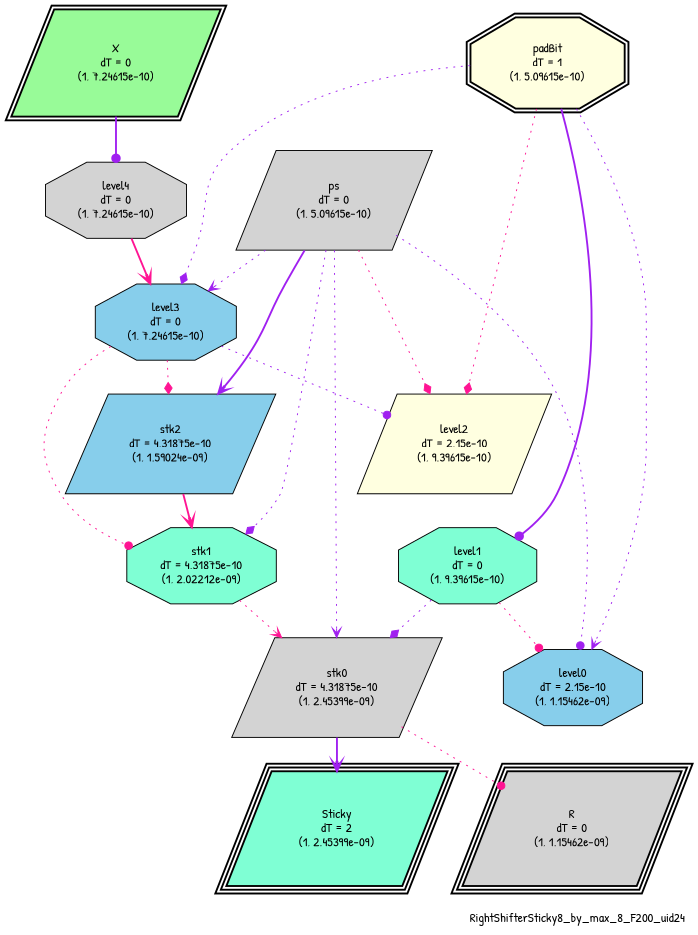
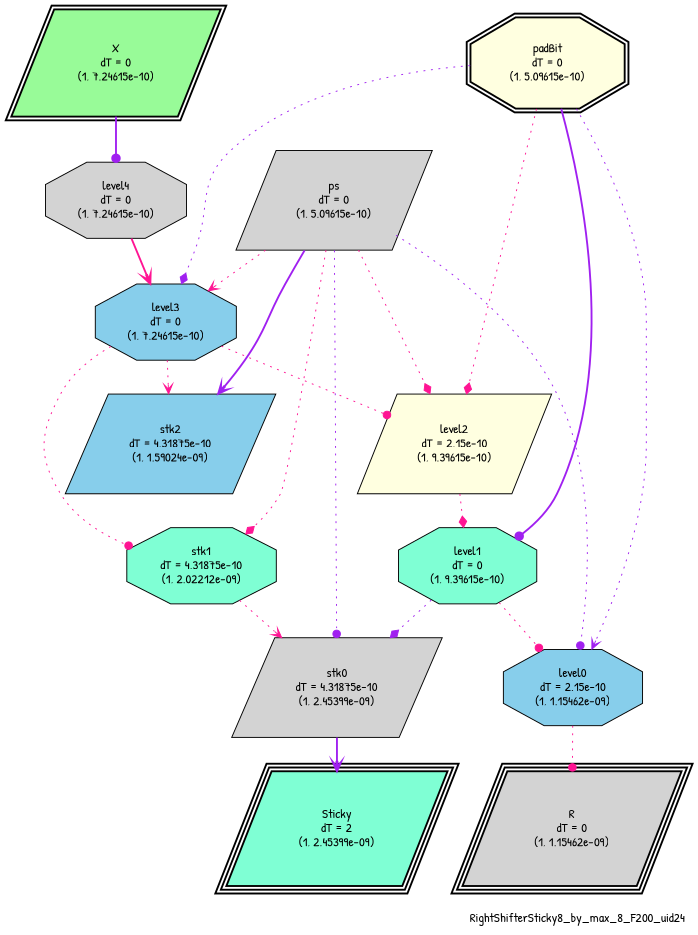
  digraph {
    fontname="Patrick Hand"
    label=RightShifterSticky8_by_max_8_F200_uid24
    labeljust=right
    labelloc=bottom
    nodesep=0.25
    ranksep=0.5
    node [color=black fillcolor=lightgrey fontname="Patrick Hand" peripheries=1 shape=parallelogram style=filled]
    edge [arrowhead=vee arrowsize=1.0 arrowtail=normal color=purple dir=forward fontname="Patrick Hand" style=dotted]
    n1 [fillcolor=palegreen label="X\ndT = 0\n(1, 7.24615e-10)" peripheries=2 style="bold, filled,filled"]
-   n2 [fillcolor=lightyellow label="padBit\ndT = 1\n(1, 5.09615e-10)" peripheries=2 shape=octagon style="bold, filled,filled"]
+   n2 [fillcolor=lightyellow label="padBit\ndT = 0\n(1, 5.09615e-10)" peripheries=2 shape=octagon style="bold, filled,filled"]
    n3 [label="R\ndT = 0\n(1, 1.15462e-09)" peripheries=3 style="bold, filled,filled"]
    n4 [fillcolor=aquamarine label="Sticky\ndT = 2\n(1, 2.45399e-09)" peripheries=3 style="bold, filled,filled"]
    n5 [label="level4\ndT = 0\n(1, 7.24615e-10)" shape=octagon]
    n6 [fillcolor=skyblue label="level3\ndT = 0\n(1, 7.24615e-10)" shape=octagon]
    n7 [fillcolor=lightyellow label="level2\ndT = 2.15e-10\n(1, 9.39615e-10)"]
    n8 [fillcolor=aquamarine label="level1\ndT = 0\n(1, 9.39615e-10)" shape=octagon]
    n9 [fillcolor=skyblue label="level0\ndT = 2.15e-10\n(1, 1.15462e-09)" shape=octagon]
    n10 [label="ps\ndT = 0\n(1, 5.09615e-10)"]
    n11 [fillcolor=skyblue label="stk2\ndT = 4.31875e-10\n(1, 1.59024e-09)"]
    n12 [fillcolor=aquamarine label="stk1\ndT = 4.31875e-10\n(1, 2.02212e-09)" shape=octagon]
    n13 [label="stk0\ndT = 4.31875e-10\n(1, 2.45399e-09)"]
    subgraph sub_1 {
      rank=same
      n1
      n2
    }
    subgraph sub_2 {
      rank=same
      n3
      n4
    }
    n1 -> n5 [arrowhead=dot style=bold]
    n2 -> n6 [arrowhead=diamond]
    n2 -> n7 [arrowhead=diamond color=deeppink]
    n2 -> n8 [arrowhead=dot style=bold]
    n2 -> n9
    n5 -> n6 [color=deeppink style=bold]
-   n6 -> n7 [arrowhead=dot]
-   n6 -> n11 [arrowhead=diamond color=deeppink]
+   n6 -> n7 [arrowhead=dot color=deeppink]
+   n6 -> n11 [color=deeppink]
    n6 -> n12 [arrowhead=dot color=deeppink]
+   n7 -> n8 [arrowhead=diamond color=deeppink]
    n8 -> n9 [arrowhead=dot color=deeppink]
    n8 -> n13 [arrowhead=diamond]
-   n13 -> n3 [arrowhead=dot color=deeppink]
-   n10 -> n6
+   n9 -> n3 [arrowhead=dot color=deeppink]
+   n10 -> n6 [color=deeppink]
    n10 -> n7 [arrowhead=diamond color=deeppink]
    n10 -> n9 [arrowhead=dot]
    n10 -> n11 [style=bold]
-   n10 -> n12 [arrowhead=diamond]
-   n10 -> n13
-   n11 -> n12 [color=deeppink style=bold]
+   n10 -> n12 [arrowhead=diamond color=deeppink]
+   n10 -> n13 [arrowhead=dot]
    n12 -> n13 [color=deeppink]
    n13 -> n4 [style=bold]
  }
